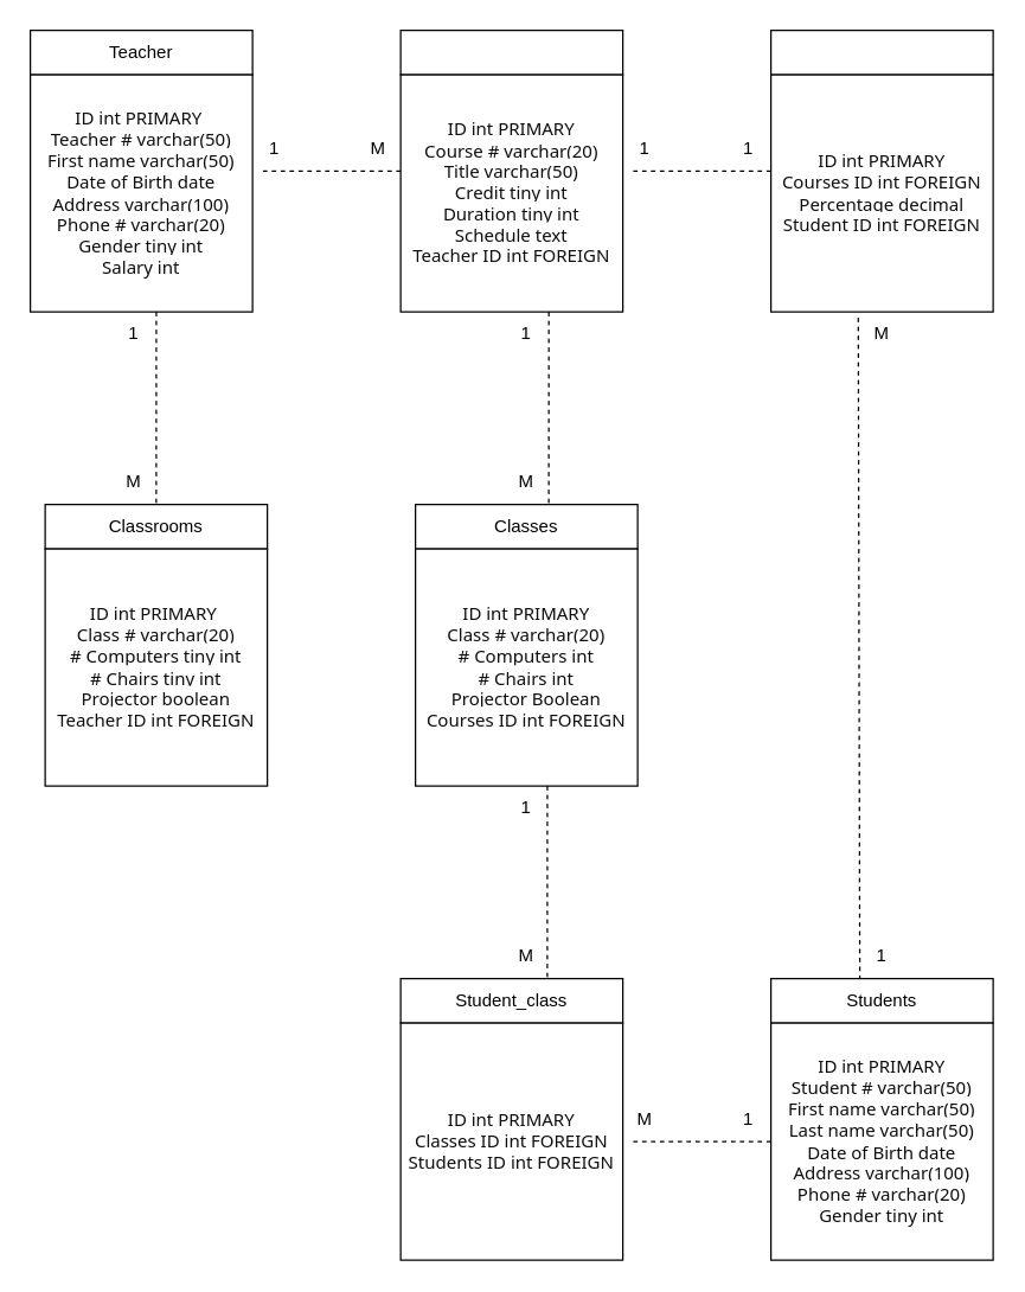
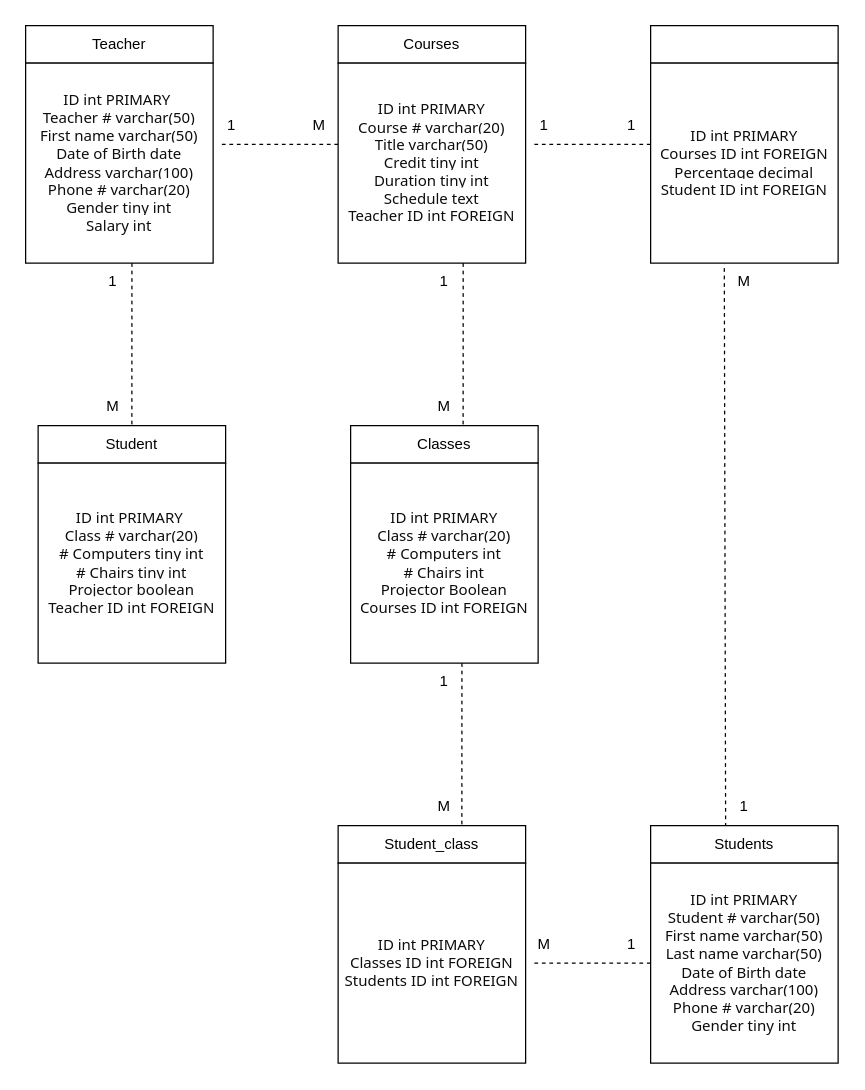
  <mxCell id="0" />
  <mxCell id="1" parent="0" />
  <mxCell id="2" value="" style="rounded=0;whiteSpace=wrap;html=1;" parent="1" vertex="1"><mxGeometry x="520" y="660" width="150" height="30" as="geometry" /></mxCell>
  <mxCell id="3" value="" style="rounded=0;whiteSpace=wrap;html=1;" parent="1" vertex="1"><mxGeometry x="520" y="690" width="150" height="160" as="geometry" /></mxCell>
  <mxCell id="4" value="Students" style="text;html=1;align=center;verticalAlign=middle;whiteSpace=wrap;rounded=0;" parent="1" vertex="1"><mxGeometry x="565" y="660" width="60" height="30" as="geometry" /></mxCell>
  <mxCell id="5" value="&lt;span style=&quot;color: rgb(13, 13, 13); font-family: Söhne, ui-sans-serif, system-ui, -apple-system, &amp;quot;Segoe UI&amp;quot;, Roboto, Ubuntu, Cantarell, &amp;quot;Noto Sans&amp;quot;, sans-serif, &amp;quot;Helvetica Neue&amp;quot;, Arial, &amp;quot;Apple Color Emoji&amp;quot;, &amp;quot;Segoe UI Emoji&amp;quot;, &amp;quot;Segoe UI Symbol&amp;quot;, &amp;quot;Noto Color Emoji&amp;quot;; text-align: start; white-space-collapse: preserve; background-color: rgb(255, 255, 255);&quot;&gt;ID int PRIMARY&lt;br&gt;Student # varchar(50)&lt;br&gt;First name varchar(50)&lt;br&gt;Last name varchar(50)&lt;br&gt;Date of Birth date&lt;br&gt;Address varchar(100)&lt;br&gt;Phone # varchar(20)&lt;br&gt;Gender tiny int&lt;/span&gt;" style="text;html=1;align=center;verticalAlign=middle;whiteSpace=wrap;rounded=0;" parent="1" vertex="1"><mxGeometry x="520" y="690" width="150" height="160" as="geometry" /></mxCell>
  <mxCell id="6" value="" style="rounded=0;whiteSpace=wrap;html=1;" parent="1" vertex="1"><mxGeometry x="20" y="20" width="150" height="30" as="geometry" /></mxCell>
  <mxCell id="7" value="" style="rounded=0;whiteSpace=wrap;html=1;" parent="1" vertex="1"><mxGeometry x="20" y="50" width="150" height="160" as="geometry" /></mxCell>
  <mxCell id="8" value="Teacher" style="text;html=1;align=center;verticalAlign=middle;whiteSpace=wrap;rounded=0;" parent="1" vertex="1"><mxGeometry x="65" y="20" width="60" height="30" as="geometry" /></mxCell>
  <mxCell id="9" value="" style="rounded=0;whiteSpace=wrap;html=1;" parent="1" vertex="1"><mxGeometry x="280" y="340" width="150" height="30" as="geometry" /></mxCell>
  <mxCell id="10" value="" style="rounded=0;whiteSpace=wrap;html=1;" parent="1" vertex="1"><mxGeometry x="280" y="370" width="150" height="160" as="geometry" /></mxCell>
  <mxCell id="11" value="Classes" style="text;html=1;align=center;verticalAlign=middle;whiteSpace=wrap;rounded=0;" parent="1" vertex="1"><mxGeometry x="325" y="340" width="60" height="30" as="geometry" /></mxCell>
  <mxCell id="12" value="" style="endArrow=none;dashed=1;html=1;rounded=0;exitX=1;exitY=1;exitDx=0;exitDy=0;" parent="1" edge="1" source="16"><mxGeometry width="50" height="50" relative="1" as="geometry"><mxPoint x="230" y="115" as="sourcePoint" /><mxPoint x="175" y="115" as="targetPoint" /></mxGeometry></mxCell>
  <mxCell id="13" value="1" style="text;html=1;align=center;verticalAlign=middle;whiteSpace=wrap;rounded=0;" parent="1" vertex="1"><mxGeometry x="75" y="210" width="30" height="30" as="geometry" /></mxCell>
  <mxCell id="14" value="1" style="text;html=1;align=center;verticalAlign=middle;whiteSpace=wrap;rounded=0;" parent="1" vertex="1"><mxGeometry x="170" y="85" width="30" height="30" as="geometry" /></mxCell>
  <mxCell id="15" value="M" style="text;html=1;align=center;verticalAlign=middle;whiteSpace=wrap;rounded=0;" parent="1" vertex="1"><mxGeometry x="75" y="310" width="30" height="30" as="geometry" /></mxCell>
  <mxCell id="16" value="M" style="text;html=1;align=center;verticalAlign=middle;whiteSpace=wrap;rounded=0;" parent="1" vertex="1"><mxGeometry x="240" y="85" width="30" height="30" as="geometry" /></mxCell>
  <mxCell id="17" value="" style="rounded=0;whiteSpace=wrap;html=1;" vertex="1" parent="1"><mxGeometry x="270" y="20" width="150" height="30" as="geometry" /></mxCell>
  <mxCell id="18" value="" style="rounded=0;whiteSpace=wrap;html=1;" vertex="1" parent="1"><mxGeometry x="270" y="50" width="150" height="160" as="geometry" /></mxCell>
+ <mxCell id="19" value="Courses" style="text;html=1;align=center;verticalAlign=middle;whiteSpace=wrap;rounded=0;" vertex="1" parent="1"><mxGeometry x="315" y="20" width="60" height="30" as="geometry" /></mxCell>
  <mxCell id="20" value="" style="rounded=0;whiteSpace=wrap;html=1;" vertex="1" parent="1"><mxGeometry x="520" y="20" width="150" height="30" as="geometry" /></mxCell>
  <mxCell id="21" value="" style="rounded=0;whiteSpace=wrap;html=1;" vertex="1" parent="1"><mxGeometry x="520" y="50" width="150" height="160" as="geometry" /></mxCell>
  <mxCell id="22" value="" style="rounded=0;whiteSpace=wrap;html=1;" vertex="1" parent="1"><mxGeometry x="30" y="340" width="150" height="30" as="geometry" /></mxCell>
  <mxCell id="23" value="" style="rounded=0;whiteSpace=wrap;html=1;" vertex="1" parent="1"><mxGeometry x="30" y="370" width="150" height="160" as="geometry" /></mxCell>
- <mxCell id="24" value="Classrooms" style="text;html=1;align=center;verticalAlign=middle;whiteSpace=wrap;rounded=0;" vertex="1" parent="1"><mxGeometry x="75" y="340" width="60" height="30" as="geometry" /></mxCell>
+ <mxCell id="24" value="Student" style="text;html=1;align=center;verticalAlign=middle;whiteSpace=wrap;rounded=0;" vertex="1" parent="1"><mxGeometry x="75" y="340" width="60" height="30" as="geometry" /></mxCell>
  <mxCell id="25" value="" style="rounded=0;whiteSpace=wrap;html=1;" vertex="1" parent="1"><mxGeometry x="270" y="660" width="150" height="30" as="geometry" /></mxCell>
  <mxCell id="26" value="" style="rounded=0;whiteSpace=wrap;html=1;" vertex="1" parent="1"><mxGeometry x="270" y="690" width="150" height="160" as="geometry" /></mxCell>
  <mxCell id="27" value="Student_class" style="text;html=1;align=center;verticalAlign=middle;whiteSpace=wrap;rounded=0;" vertex="1" parent="1"><mxGeometry x="315" y="660" width="60" height="30" as="geometry" /></mxCell>
  <mxCell id="28" value="" style="endArrow=none;dashed=1;html=1;rounded=0;entryX=0.5;entryY=0;entryDx=0;entryDy=0;exitX=0.567;exitY=1;exitDx=0;exitDy=0;exitPerimeter=0;" edge="1" parent="1" target="24"><mxGeometry width="50" height="50" relative="1" as="geometry"><mxPoint x="105.05" y="210" as="sourcePoint" /><mxPoint x="112.02" y="340" as="targetPoint" /></mxGeometry></mxCell>
  <mxCell id="29" value="&lt;span style=&quot;color: rgb(13, 13, 13); font-family: Söhne, ui-sans-serif, system-ui, -apple-system, &amp;quot;Segoe UI&amp;quot;, Roboto, Ubuntu, Cantarell, &amp;quot;Noto Sans&amp;quot;, sans-serif, &amp;quot;Helvetica Neue&amp;quot;, Arial, &amp;quot;Apple Color Emoji&amp;quot;, &amp;quot;Segoe UI Emoji&amp;quot;, &amp;quot;Segoe UI Symbol&amp;quot;, &amp;quot;Noto Color Emoji&amp;quot;; text-align: start; white-space-collapse: preserve; background-color: rgb(255, 255, 255);&quot;&gt;&lt;font style=&quot;font-size: 12px;&quot;&gt;ID int PRIMARY &lt;br&gt;Teacher # varchar(50)&lt;br&gt;First name varchar(50)&lt;br&gt;Date of Birth date&lt;br&gt;Address varchar(100)&lt;br&gt;Phone # varchar(20)&lt;br&gt;Gender tiny int&lt;br&gt;Salary int&lt;/font&gt;&lt;/span&gt;" style="text;html=1;align=center;verticalAlign=middle;whiteSpace=wrap;rounded=0;" vertex="1" parent="1"><mxGeometry x="20" y="50" width="150" height="160" as="geometry" /></mxCell>
  <mxCell id="30" value="&lt;span style=&quot;color: rgb(13, 13, 13); font-family: Söhne, ui-sans-serif, system-ui, -apple-system, &amp;quot;Segoe UI&amp;quot;, Roboto, Ubuntu, Cantarell, &amp;quot;Noto Sans&amp;quot;, sans-serif, &amp;quot;Helvetica Neue&amp;quot;, Arial, &amp;quot;Apple Color Emoji&amp;quot;, &amp;quot;Segoe UI Emoji&amp;quot;, &amp;quot;Segoe UI Symbol&amp;quot;, &amp;quot;Noto Color Emoji&amp;quot;; text-align: start; white-space-collapse: preserve; background-color: rgb(255, 255, 255);&quot;&gt;&lt;font style=&quot;font-size: 12px;&quot;&gt;ID int PRIMARY&lt;br&gt;Course # varchar(20)&lt;br&gt;Title varchar(50)&lt;br&gt;Credit tiny int&lt;br&gt;Duration tiny int&lt;br&gt;Schedule text&lt;br&gt;Teacher ID int FOREIGN&lt;/font&gt;&lt;/span&gt;" style="text;html=1;align=center;verticalAlign=middle;whiteSpace=wrap;rounded=0;" vertex="1" parent="1"><mxGeometry x="270" y="50" width="150" height="160" as="geometry" /></mxCell>
  <mxCell id="31" value="&lt;span style=&quot;color: rgb(13, 13, 13); font-family: Söhne, ui-sans-serif, system-ui, -apple-system, &amp;quot;Segoe UI&amp;quot;, Roboto, Ubuntu, Cantarell, &amp;quot;Noto Sans&amp;quot;, sans-serif, &amp;quot;Helvetica Neue&amp;quot;, Arial, &amp;quot;Apple Color Emoji&amp;quot;, &amp;quot;Segoe UI Emoji&amp;quot;, &amp;quot;Segoe UI Symbol&amp;quot;, &amp;quot;Noto Color Emoji&amp;quot;; text-align: start; white-space-collapse: preserve; background-color: rgb(255, 255, 255);&quot;&gt;&lt;font style=&quot;font-size: 12px;&quot;&gt;ID int PRIMARY&lt;br&gt;Courses ID int FOREIGN&lt;br&gt;Percentage decimal&lt;br&gt;Student ID int FOREIGN&lt;/font&gt;&lt;/span&gt;" style="text;html=1;align=center;verticalAlign=middle;whiteSpace=wrap;rounded=0;" vertex="1" parent="1"><mxGeometry x="520" y="50" width="150" height="160" as="geometry" /></mxCell>
  <mxCell id="32" value="&lt;span style=&quot;color: rgb(13, 13, 13); font-family: Söhne, ui-sans-serif, system-ui, -apple-system, &amp;quot;Segoe UI&amp;quot;, Roboto, Ubuntu, Cantarell, &amp;quot;Noto Sans&amp;quot;, sans-serif, &amp;quot;Helvetica Neue&amp;quot;, Arial, &amp;quot;Apple Color Emoji&amp;quot;, &amp;quot;Segoe UI Emoji&amp;quot;, &amp;quot;Segoe UI Symbol&amp;quot;, &amp;quot;Noto Color Emoji&amp;quot;; text-align: start; white-space-collapse: preserve; background-color: rgb(255, 255, 255);&quot;&gt;&lt;font style=&quot;font-size: 12px;&quot;&gt;ID int PRIMARY &lt;br&gt;Class # varchar(20)&lt;br&gt;# Computers tiny int&lt;br&gt;# Chairs tiny int&lt;br&gt;Projector boolean&lt;br&gt;Teacher ID int FOREIGN&lt;/font&gt;&lt;/span&gt;" style="text;html=1;align=center;verticalAlign=middle;whiteSpace=wrap;rounded=0;" vertex="1" parent="1"><mxGeometry x="30" y="370" width="150" height="160" as="geometry" /></mxCell>
  <mxCell id="33" value="1" style="text;html=1;align=center;verticalAlign=middle;whiteSpace=wrap;rounded=0;" vertex="1" parent="1"><mxGeometry x="580" y="630" width="30" height="30" as="geometry" /></mxCell>
  <mxCell id="34" value="M" style="text;html=1;align=center;verticalAlign=middle;whiteSpace=wrap;rounded=0;" vertex="1" parent="1"><mxGeometry x="580" y="210" width="30" height="30" as="geometry" /></mxCell>
  <mxCell id="35" value="" style="endArrow=none;dashed=1;html=1;rounded=0;entryX=0.25;entryY=0;entryDx=0;entryDy=0;exitX=0.393;exitY=1.025;exitDx=0;exitDy=0;exitPerimeter=0;" edge="1" parent="1" source="31" target="4"><mxGeometry width="50" height="50" relative="1" as="geometry"><mxPoint x="579.05" y="370" as="sourcePoint" /><mxPoint x="579" y="500" as="targetPoint" /></mxGeometry></mxCell>
  <mxCell id="36" value="&lt;span style=&quot;color: rgb(13, 13, 13); font-family: Söhne, ui-sans-serif, system-ui, -apple-system, &amp;quot;Segoe UI&amp;quot;, Roboto, Ubuntu, Cantarell, &amp;quot;Noto Sans&amp;quot;, sans-serif, &amp;quot;Helvetica Neue&amp;quot;, Arial, &amp;quot;Apple Color Emoji&amp;quot;, &amp;quot;Segoe UI Emoji&amp;quot;, &amp;quot;Segoe UI Symbol&amp;quot;, &amp;quot;Noto Color Emoji&amp;quot;; text-align: start; white-space-collapse: preserve; background-color: rgb(255, 255, 255);&quot;&gt;ID int PRIMARY&lt;/span&gt;&lt;div&gt;&lt;span style=&quot;color: rgb(13, 13, 13); font-family: Söhne, ui-sans-serif, system-ui, -apple-system, &amp;quot;Segoe UI&amp;quot;, Roboto, Ubuntu, Cantarell, &amp;quot;Noto Sans&amp;quot;, sans-serif, &amp;quot;Helvetica Neue&amp;quot;, Arial, &amp;quot;Apple Color Emoji&amp;quot;, &amp;quot;Segoe UI Emoji&amp;quot;, &amp;quot;Segoe UI Symbol&amp;quot;, &amp;quot;Noto Color Emoji&amp;quot;; text-align: start; white-space-collapse: preserve; background-color: rgb(255, 255, 255);&quot;&gt;Classes ID int FOREIGN&lt;br&gt;Students ID int FOREIGN&lt;/span&gt;&lt;/div&gt;" style="text;html=1;align=center;verticalAlign=middle;whiteSpace=wrap;rounded=0;" vertex="1" parent="1"><mxGeometry x="270" y="690" width="150" height="160" as="geometry" /></mxCell>
  <mxCell id="37" value="" style="endArrow=none;dashed=1;html=1;rounded=0;entryX=0.5;entryY=0;entryDx=0;entryDy=0;exitX=0.567;exitY=1;exitDx=0;exitDy=0;exitPerimeter=0;" edge="1" parent="1"><mxGeometry width="50" height="50" relative="1" as="geometry"><mxPoint x="370.05" y="210" as="sourcePoint" /><mxPoint x="370" y="340" as="targetPoint" /></mxGeometry></mxCell>
  <mxCell id="38" value="1" style="text;html=1;align=center;verticalAlign=middle;whiteSpace=wrap;rounded=0;" vertex="1" parent="1"><mxGeometry x="340" y="210" width="30" height="30" as="geometry" /></mxCell>
  <mxCell id="39" value="M" style="text;html=1;align=center;verticalAlign=middle;whiteSpace=wrap;rounded=0;" vertex="1" parent="1"><mxGeometry x="340" y="310" width="30" height="30" as="geometry" /></mxCell>
  <mxCell id="40" value="&lt;span style=&quot;color: rgb(13, 13, 13); font-family: Söhne, ui-sans-serif, system-ui, -apple-system, &amp;quot;Segoe UI&amp;quot;, Roboto, Ubuntu, Cantarell, &amp;quot;Noto Sans&amp;quot;, sans-serif, &amp;quot;Helvetica Neue&amp;quot;, Arial, &amp;quot;Apple Color Emoji&amp;quot;, &amp;quot;Segoe UI Emoji&amp;quot;, &amp;quot;Segoe UI Symbol&amp;quot;, &amp;quot;Noto Color Emoji&amp;quot;; text-align: start; white-space-collapse: preserve; background-color: rgb(255, 255, 255);&quot;&gt;ID int PRIMARY&lt;/span&gt;&lt;div&gt;&lt;span style=&quot;color: rgb(13, 13, 13); font-family: Söhne, ui-sans-serif, system-ui, -apple-system, &amp;quot;Segoe UI&amp;quot;, Roboto, Ubuntu, Cantarell, &amp;quot;Noto Sans&amp;quot;, sans-serif, &amp;quot;Helvetica Neue&amp;quot;, Arial, &amp;quot;Apple Color Emoji&amp;quot;, &amp;quot;Segoe UI Emoji&amp;quot;, &amp;quot;Segoe UI Symbol&amp;quot;, &amp;quot;Noto Color Emoji&amp;quot;; text-align: start; white-space-collapse: preserve; background-color: rgb(255, 255, 255);&quot;&gt;Class # varchar(20)&lt;/span&gt;&lt;/div&gt;&lt;div&gt;&lt;span style=&quot;color: rgb(13, 13, 13); font-family: Söhne, ui-sans-serif, system-ui, -apple-system, &amp;quot;Segoe UI&amp;quot;, Roboto, Ubuntu, Cantarell, &amp;quot;Noto Sans&amp;quot;, sans-serif, &amp;quot;Helvetica Neue&amp;quot;, Arial, &amp;quot;Apple Color Emoji&amp;quot;, &amp;quot;Segoe UI Emoji&amp;quot;, &amp;quot;Segoe UI Symbol&amp;quot;, &amp;quot;Noto Color Emoji&amp;quot;; text-align: start; white-space-collapse: preserve; background-color: rgb(255, 255, 255);&quot;&gt;# Computers int&lt;/span&gt;&lt;/div&gt;&lt;div&gt;&lt;span style=&quot;color: rgb(13, 13, 13); font-family: Söhne, ui-sans-serif, system-ui, -apple-system, &amp;quot;Segoe UI&amp;quot;, Roboto, Ubuntu, Cantarell, &amp;quot;Noto Sans&amp;quot;, sans-serif, &amp;quot;Helvetica Neue&amp;quot;, Arial, &amp;quot;Apple Color Emoji&amp;quot;, &amp;quot;Segoe UI Emoji&amp;quot;, &amp;quot;Segoe UI Symbol&amp;quot;, &amp;quot;Noto Color Emoji&amp;quot;; text-align: start; white-space-collapse: preserve; background-color: rgb(255, 255, 255);&quot;&gt;# Chairs int&lt;/span&gt;&lt;/div&gt;&lt;div&gt;&lt;span style=&quot;color: rgb(13, 13, 13); font-family: Söhne, ui-sans-serif, system-ui, -apple-system, &amp;quot;Segoe UI&amp;quot;, Roboto, Ubuntu, Cantarell, &amp;quot;Noto Sans&amp;quot;, sans-serif, &amp;quot;Helvetica Neue&amp;quot;, Arial, &amp;quot;Apple Color Emoji&amp;quot;, &amp;quot;Segoe UI Emoji&amp;quot;, &amp;quot;Segoe UI Symbol&amp;quot;, &amp;quot;Noto Color Emoji&amp;quot;; text-align: start; white-space-collapse: preserve; background-color: rgb(255, 255, 255);&quot;&gt;Projector Boolean&lt;br&gt;&lt;font style=&quot;font-size: 12px;&quot;&gt;Courses ID int FOREIGN&lt;/font&gt;&lt;/span&gt;&lt;/div&gt;" style="text;html=1;align=center;verticalAlign=middle;whiteSpace=wrap;rounded=0;" vertex="1" parent="1"><mxGeometry x="280" y="370" width="150" height="160" as="geometry" /></mxCell>
  <mxCell id="41" value="" style="endArrow=none;dashed=1;html=1;rounded=0;exitX=1;exitY=1;exitDx=0;exitDy=0;" edge="1" parent="1" source="43"><mxGeometry width="50" height="50" relative="1" as="geometry"><mxPoint x="480" y="115" as="sourcePoint" /><mxPoint x="425" y="115" as="targetPoint" /></mxGeometry></mxCell>
  <mxCell id="42" value="1" style="text;html=1;align=center;verticalAlign=middle;whiteSpace=wrap;rounded=0;" vertex="1" parent="1"><mxGeometry x="420" y="85" width="30" height="30" as="geometry" /></mxCell>
  <mxCell id="43" value="1" style="text;html=1;align=center;verticalAlign=middle;whiteSpace=wrap;rounded=0;" vertex="1" parent="1"><mxGeometry x="490" y="85" width="30" height="30" as="geometry" /></mxCell>
  <mxCell id="44" value="" style="endArrow=none;dashed=1;html=1;rounded=0;exitX=1;exitY=1;exitDx=0;exitDy=0;" edge="1" parent="1" source="46"><mxGeometry width="50" height="50" relative="1" as="geometry"><mxPoint x="480" y="770" as="sourcePoint" /><mxPoint x="425" y="770" as="targetPoint" /></mxGeometry></mxCell>
  <mxCell id="45" value="M" style="text;html=1;align=center;verticalAlign=middle;whiteSpace=wrap;rounded=0;" vertex="1" parent="1"><mxGeometry x="420" y="740" width="30" height="30" as="geometry" /></mxCell>
  <mxCell id="46" value="1" style="text;html=1;align=center;verticalAlign=middle;whiteSpace=wrap;rounded=0;" vertex="1" parent="1"><mxGeometry x="490" y="740" width="30" height="30" as="geometry" /></mxCell>
  <mxCell id="47" value="" style="endArrow=none;dashed=1;html=1;rounded=0;entryX=0.5;entryY=0;entryDx=0;entryDy=0;exitX=0.567;exitY=1;exitDx=0;exitDy=0;exitPerimeter=0;" edge="1" parent="1"><mxGeometry width="50" height="50" relative="1" as="geometry"><mxPoint x="369.05" y="530" as="sourcePoint" /><mxPoint x="369" y="660" as="targetPoint" /></mxGeometry></mxCell>
  <mxCell id="48" value="1" style="text;html=1;align=center;verticalAlign=middle;whiteSpace=wrap;rounded=0;" vertex="1" parent="1"><mxGeometry x="340" y="530" width="30" height="30" as="geometry" /></mxCell>
  <mxCell id="49" value="M" style="text;html=1;align=center;verticalAlign=middle;whiteSpace=wrap;rounded=0;" vertex="1" parent="1"><mxGeometry x="340" y="630" width="30" height="30" as="geometry" /></mxCell>
